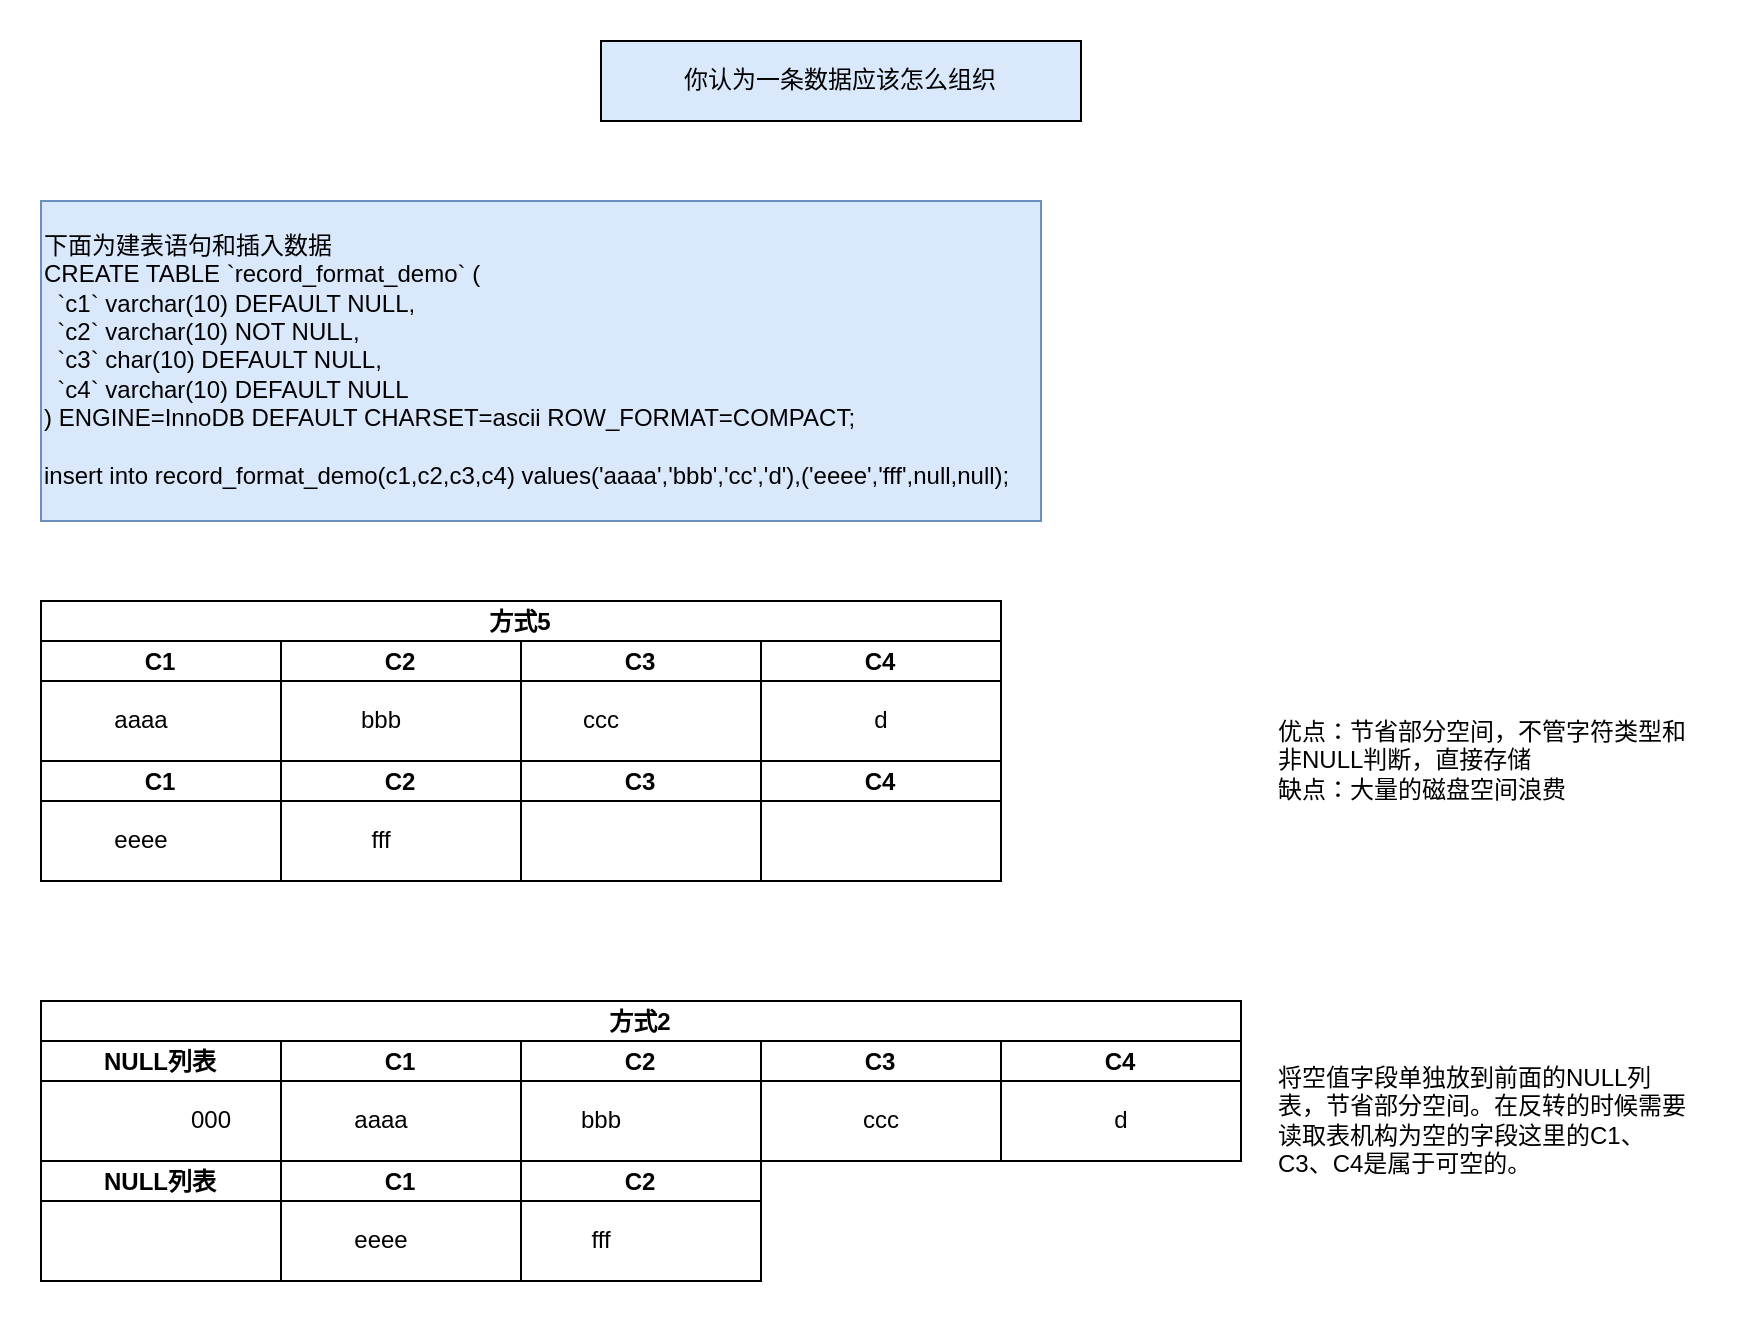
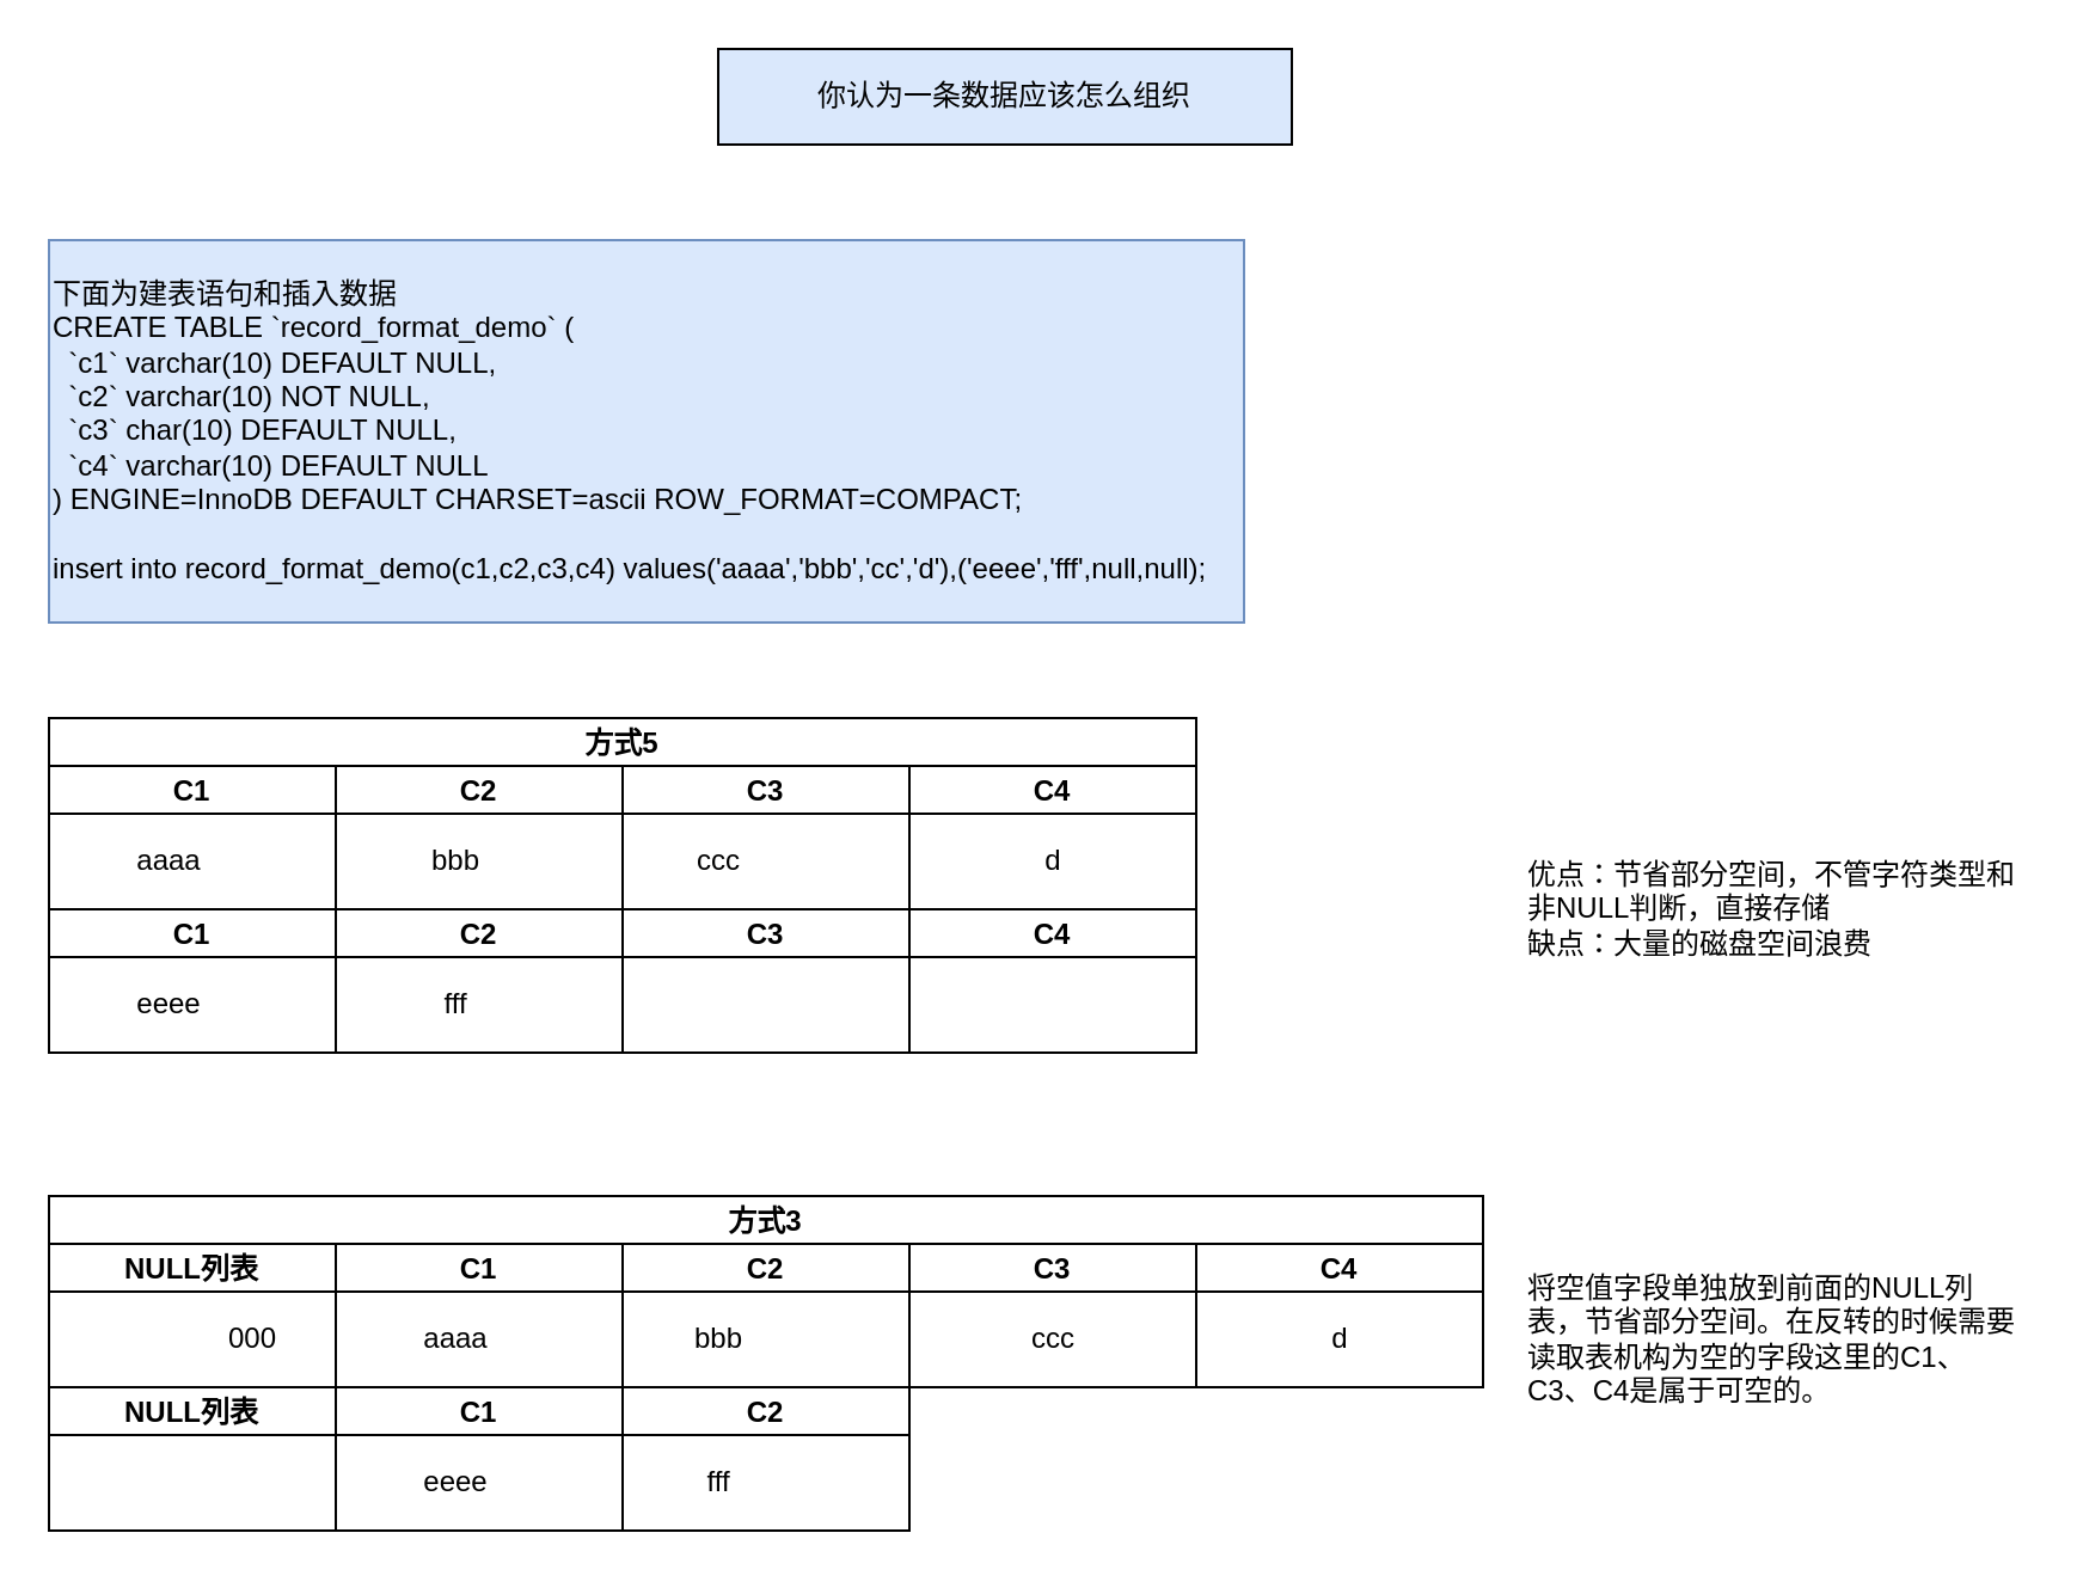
  <mxCell id="0" />
  <mxCell id="1" parent="0" />
  <mxCell id="2" value="&lt;span&gt;你认为一条数据应该怎么组织&lt;/span&gt;" style="rounded=0;whiteSpace=wrap;html=1;fillColor=#dae8fc;" vertex="1" parent="1"><mxGeometry x="300" y="20" width="240" height="40" as="geometry" /></mxCell>
  <mxCell id="3" value="&lt;div&gt;下面为建表语句和插入数据&lt;/div&gt;&lt;div&gt;CREATE TABLE `record_format_demo` (&lt;/div&gt;&lt;div&gt;&amp;nbsp; `c1` varchar(10) DEFAULT NULL,&lt;/div&gt;&lt;div&gt;&amp;nbsp; `c2` varchar(10) NOT NULL,&lt;/div&gt;&lt;div&gt;&amp;nbsp; `c3` char(10) DEFAULT NULL,&lt;/div&gt;&lt;div&gt;&amp;nbsp; `c4` varchar(10) DEFAULT NULL&lt;/div&gt;&lt;div&gt;) ENGINE=InnoDB DEFAULT CHARSET=ascii ROW_FORMAT=COMPACT;&lt;/div&gt;&lt;div&gt;&lt;br&gt;&lt;/div&gt;&lt;div&gt;insert into record_format_demo(c1,c2,c3,c4) values('aaaa','bbb','cc','d'),('eeee','fff',null,null);&lt;br&gt;&lt;/div&gt;" style="text;html=1;strokeColor=#6c8ebf;fillColor=#dae8fc;align=left;verticalAlign=middle;whiteSpace=wrap;rounded=0;" vertex="1" parent="1"><mxGeometry y="100" width="500" height="160" as="geometry" x="20" /></mxCell>
  <mxCell id="4" value="方式5" style="swimlane;childLayout=stackLayout;resizeParent=1;resizeParentMax=0;startSize=20;" vertex="1" parent="1"><mxGeometry y="300" width="480" height="80" as="geometry" x="20"><mxRectangle y="320" width="60" height="20" as="alternateBounds" /></mxGeometry></mxCell>
  <mxCell id="5" value="C1" style="swimlane;startSize=20;" vertex="1" parent="4"><mxGeometry y="20" width="120" height="60" as="geometry"><mxRectangle y="20" width="30" height="60" as="alternateBounds" /></mxGeometry></mxCell>
  <mxCell id="6" value="C2" style="swimlane;startSize=20;" vertex="1" parent="4"><mxGeometry x="120" y="20" width="120" height="60" as="geometry"><mxRectangle x="120" y="20" width="30" height="60" as="alternateBounds" /></mxGeometry></mxCell>
  <mxCell id="7" value="bbb" style="text;html=1;align=center;verticalAlign=middle;resizable=0;points=[];autosize=1;strokeColor=none;" vertex="1" parent="6"><mxGeometry x="30" y="30" width="40" height="20" as="geometry" /></mxCell>
  <mxCell id="8" value="C3" style="swimlane;startSize=20;" vertex="1" parent="4"><mxGeometry x="240" y="20" width="120" height="60" as="geometry"><mxRectangle x="240" y="20" width="30" height="60" as="alternateBounds" /></mxGeometry></mxCell>
  <mxCell id="9" value="C4" style="swimlane;startSize=20;" vertex="1" parent="4"><mxGeometry x="360" y="20" width="120" height="60" as="geometry"><mxRectangle x="360" y="20" width="30" height="60" as="alternateBounds" /></mxGeometry></mxCell>
  <mxCell id="10" value="aaaa" style="text;html=1;align=center;verticalAlign=middle;resizable=0;points=[];autosize=1;strokeColor=none;" vertex="1" parent="1"><mxGeometry x="50" y="350" width="40" height="20" as="geometry" /></mxCell>
  <mxCell id="11" value="ccc" style="text;html=1;align=center;verticalAlign=middle;resizable=0;points=[];autosize=1;strokeColor=none;" vertex="1" parent="1"><mxGeometry x="285" y="350" width="30" height="20" as="geometry" /></mxCell>
  <mxCell id="12" value="d" style="text;html=1;align=center;verticalAlign=middle;resizable=0;points=[];autosize=1;strokeColor=none;" vertex="1" parent="1"><mxGeometry x="430" y="350" width="20" height="20" as="geometry" /></mxCell>
  <mxCell id="13" value="C1" style="swimlane;startSize=20;" vertex="1" parent="1"><mxGeometry y="380" width="120" height="60" as="geometry" x="20"><mxRectangle y="400" width="30" height="60" as="alternateBounds" /></mxGeometry></mxCell>
  <mxCell id="14" value="C2" style="swimlane;startSize=20;" vertex="1" parent="1"><mxGeometry x="140" y="380" width="120" height="60" as="geometry"><mxRectangle x="120" y="20" width="30" height="60" as="alternateBounds" /></mxGeometry></mxCell>
  <mxCell id="15" value="fff" style="text;html=1;align=center;verticalAlign=middle;resizable=0;points=[];autosize=1;strokeColor=none;" vertex="1" parent="14"><mxGeometry x="35" y="30" width="30" height="20" as="geometry" /></mxCell>
  <mxCell id="16" value="C3" style="swimlane;startSize=20;" vertex="1" parent="1"><mxGeometry x="260" y="380" width="120" height="60" as="geometry"><mxRectangle x="240" y="20" width="30" height="60" as="alternateBounds" /></mxGeometry></mxCell>
  <mxCell id="17" value="C4" style="swimlane;startSize=20;" vertex="1" parent="1"><mxGeometry x="380" y="380" width="120" height="60" as="geometry"><mxRectangle x="360" y="20" width="30" height="60" as="alternateBounds" /></mxGeometry></mxCell>
  <mxCell id="18" value="eeee" style="text;html=1;align=center;verticalAlign=middle;resizable=0;points=[];autosize=1;strokeColor=none;" vertex="1" parent="1"><mxGeometry x="50" y="410" width="40" height="20" as="geometry" /></mxCell>
  <mxCell id="19" value="优点：节省部分空间，不管字符类型和非NULL判断，直接存储&lt;br&gt;缺点：大量的磁盘空间浪费" style="text;html=1;strokeColor=none;fillColor=none;align=left;verticalAlign=middle;whiteSpace=wrap;rounded=0;" vertex="1" parent="1"><mxGeometry x="637" y="310" width="210" height="140" as="geometry" /></mxCell>
- <mxCell id="20" value="方式2" style="swimlane;childLayout=stackLayout;resizeParent=1;resizeParentMax=0;startSize=20;" vertex="1" parent="1"><mxGeometry y="500" width="600" height="80" as="geometry" x="20"><mxRectangle y="320" width="60" height="20" as="alternateBounds" /></mxGeometry></mxCell>
+ <mxCell id="20" value="方式3" style="swimlane;childLayout=stackLayout;resizeParent=1;resizeParentMax=0;startSize=20;" vertex="1" parent="1"><mxGeometry y="500" width="600" height="80" as="geometry" x="20"><mxRectangle y="320" width="60" height="20" as="alternateBounds" /></mxGeometry></mxCell>
  <mxCell id="21" value="NULL列表" style="swimlane;startSize=20;" vertex="1" parent="20"><mxGeometry y="20" width="120" height="60" as="geometry"><mxRectangle y="20" width="30" height="60" as="alternateBounds" /></mxGeometry></mxCell>
  <mxCell id="22" value="C1" style="swimlane;startSize=20;" vertex="1" parent="20"><mxGeometry x="120" y="20" width="120" height="60" as="geometry"><mxRectangle x="120" y="20" width="30" height="60" as="alternateBounds" /></mxGeometry></mxCell>
  <mxCell id="23" value="aaaa" style="text;html=1;align=center;verticalAlign=middle;resizable=0;points=[];autosize=1;strokeColor=none;" vertex="1" parent="22"><mxGeometry x="30" y="30" width="40" height="20" as="geometry" /></mxCell>
  <mxCell id="24" value="C2" style="swimlane;startSize=20;" vertex="1" parent="20"><mxGeometry x="240" y="20" width="120" height="60" as="geometry"><mxRectangle x="240" y="20" width="30" height="60" as="alternateBounds" /></mxGeometry></mxCell>
  <mxCell id="25" value="C3" style="swimlane;startSize=20;" vertex="1" parent="20"><mxGeometry x="360" y="20" width="120" height="60" as="geometry"><mxRectangle x="360" y="20" width="30" height="60" as="alternateBounds" /></mxGeometry></mxCell>
  <mxCell id="26" value="C4" style="swimlane;startSize=20;" vertex="1" parent="20"><mxGeometry x="480" y="20" width="120" height="60" as="geometry"><mxRectangle x="360" y="20" width="30" height="60" as="alternateBounds" /></mxGeometry></mxCell>
  <mxCell id="27" value="000" style="text;html=1;align=center;verticalAlign=middle;resizable=0;points=[];autosize=1;strokeColor=none;" vertex="1" parent="1"><mxGeometry x="85" y="550" width="40" height="20" as="geometry" /></mxCell>
  <mxCell id="28" value="bbb" style="text;html=1;align=center;verticalAlign=middle;resizable=0;points=[];autosize=1;strokeColor=none;" vertex="1" parent="1"><mxGeometry x="280" y="550" width="40" height="20" as="geometry" /></mxCell>
  <mxCell id="29" value="ccc" style="text;html=1;align=center;verticalAlign=middle;resizable=0;points=[];autosize=1;strokeColor=none;" vertex="1" parent="1"><mxGeometry x="425" y="550" width="30" height="20" as="geometry" /></mxCell>
  <mxCell id="30" value="d" style="text;html=1;align=center;verticalAlign=middle;resizable=0;points=[];autosize=1;strokeColor=none;" vertex="1" parent="1"><mxGeometry x="550" y="550" width="20" height="20" as="geometry" /></mxCell>
  <mxCell id="31" value="NULL列表" style="swimlane;startSize=20;" vertex="1" parent="1"><mxGeometry y="580" width="120" height="60" as="geometry" x="20"><mxRectangle y="20" width="30" height="60" as="alternateBounds" /></mxGeometry></mxCell>
  <mxCell id="32" value="C1" style="swimlane;startSize=20;" vertex="1" parent="1"><mxGeometry x="140" y="580" width="120" height="60" as="geometry"><mxRectangle x="120" y="20" width="30" height="60" as="alternateBounds" /></mxGeometry></mxCell>
  <mxCell id="33" value="eeee" style="text;html=1;align=center;verticalAlign=middle;resizable=0;points=[];autosize=1;strokeColor=none;" vertex="1" parent="32"><mxGeometry x="30" y="30" width="40" height="20" as="geometry" /></mxCell>
  <mxCell id="34" value="C2" style="swimlane;startSize=20;" vertex="1" parent="1"><mxGeometry x="260" y="580" width="120" height="60" as="geometry"><mxRectangle x="240" y="20" width="30" height="60" as="alternateBounds" /></mxGeometry></mxCell>
  <mxCell id="35" value="fff" style="text;html=1;align=center;verticalAlign=middle;resizable=0;points=[];autosize=1;strokeColor=none;" vertex="1" parent="1"><mxGeometry x="285" y="610" width="30" height="20" as="geometry" /></mxCell>
  <mxCell id="36" value="将空值字段单独放到前面的NULL列表，节省部分空间。在反转的时候需要读取表机构为空的字段这里的C1、C3、C4是属于可空的。" style="text;html=1;strokeColor=none;fillColor=none;align=left;verticalAlign=middle;whiteSpace=wrap;rounded=0;" vertex="1" parent="1"><mxGeometry x="637" y="490" width="210" height="140" as="geometry" /></mxCell>
